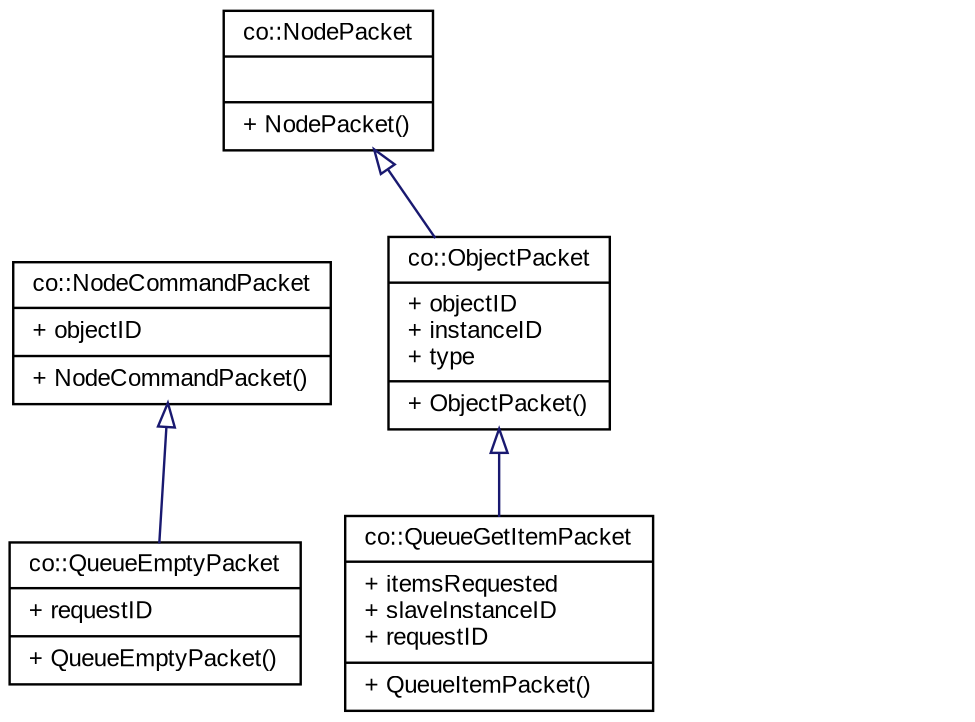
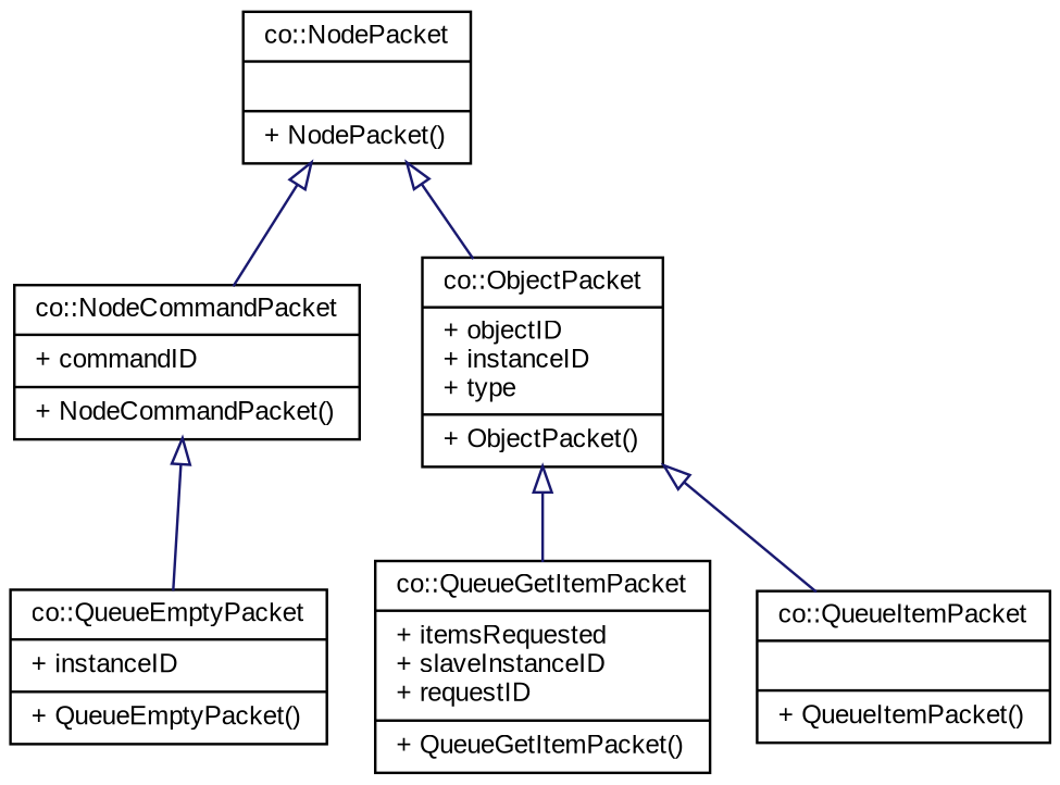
  digraph {
    fontname="Liberation Sans"
    node [color=black fillcolor=white fontname="Liberation Sans" fontsize=10 shape=record style=filled]
    edge [arrowtail=onormal color=midnightblue dir=back fontname="Liberation Sans" fontsize=10 labelfontname=FreeSans labelfontsize=10 style=solid]
    n1 [height=0.2 label="{co::NodePacket\n||+ NodePacket()\l}" width=0.4]
-   n2 [height=0.2 label="{co::NodeCommandPacket\n|+ objectID\l|+ NodeCommandPacket()\l}" width=0.4]
+   n2 [height=0.2 label="{co::NodeCommandPacket\n|+ commandID\l|+ NodeCommandPacket()\l}" width=0.4]
    n3 [height=0.2 label="{co::ObjectPacket\n|+ objectID\l+ instanceID\l+ type\l|+ ObjectPacket()\l}" width=0.4]
-   n4 [height=0.2 label="{co::QueueEmptyPacket\n|+ requestID\l|+ QueueEmptyPacket()\l}" width=0.4]
-   n5 [height=0.2 label="{co::QueueGetItemPacket\n|+ itemsRequested\l+ slaveInstanceID\l+ requestID\l|+ QueueItemPacket()\l}" width=0.4]
+   n4 [height=0.2 label="{co::QueueEmptyPacket\n|+ instanceID\l|+ QueueEmptyPacket()\l}" width=0.4]
+   n5 [height=0.2 label="{co::QueueGetItemPacket\n|+ itemsRequested\l+ slaveInstanceID\l+ requestID\l|+ QueueGetItemPacket()\l}" width=0.4]
+   n6 [height=0.2 label="{co::QueueItemPacket\n||+ QueueItemPacket()\l}" width=0.4]
+   n1 -> n2
    n1 -> n3
    n2 -> n4
    n3 -> n5
+   n3 -> n6
  }
